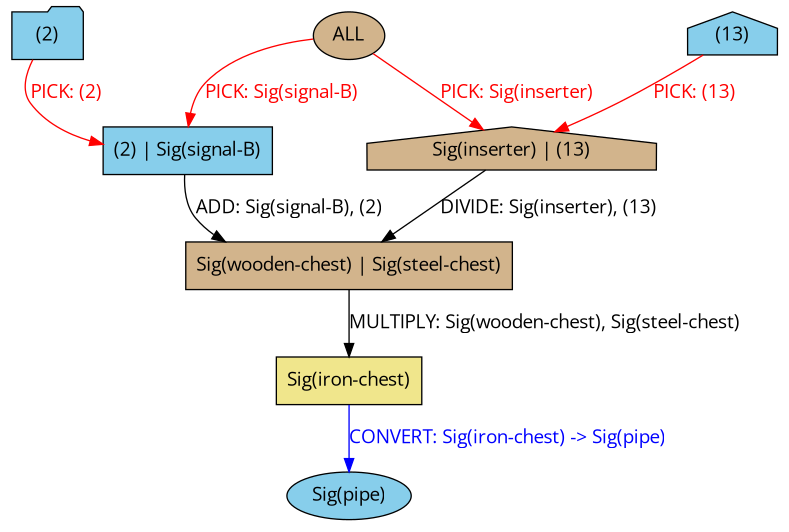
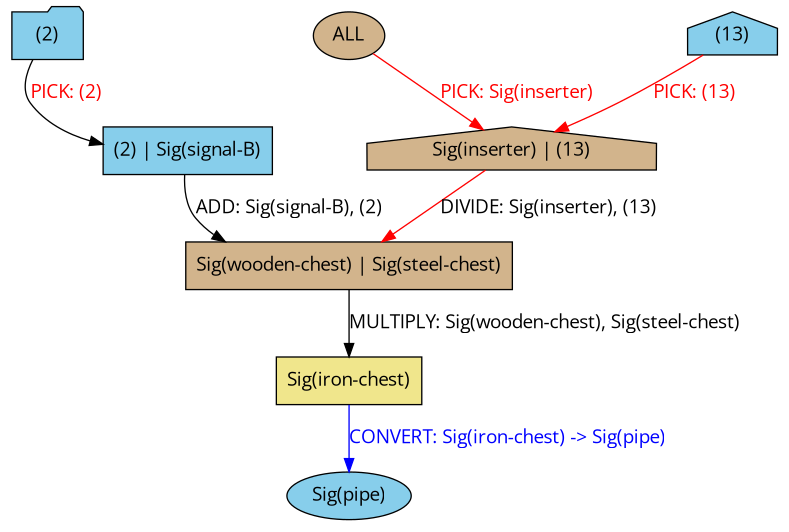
  strict digraph {
    fontname="Open Sans"
    nodesep=1
    node [fillcolor=skyblue fontname="Open Sans" shape=box style=filled]
    edge [color=red fontcolor=red fontname="Open Sans"]
    n1 [label="(2)" shape=folder]
    n2 [label="(2) | Sig(signal-B)"]
    n3 [fillcolor=tan label="Sig(wooden-chest) | Sig(steel-chest)"]
    n4 [fillcolor=tan label=ALL shape=ellipse]
    n5 [fillcolor=tan label="Sig(inserter) | (13)" shape=house]
    n6 [fillcolor=khaki label="Sig(iron-chest)"]
    n7 [label="(13)" shape=house]
    n8 [label="Sig(pipe)" shape=ellipse]
-   n1 -> n2 [label="PICK: (2)"]
+   n1 -> n2 [color=black label="PICK: (2)"]
    n2 -> n3 [color=black fontcolor=black label="ADD: Sig(signal-B), (2)"]
    n3 -> n6 [color=black fontcolor=black label="MULTIPLY: Sig(wooden-chest), Sig(steel-chest)"]
-   n4 -> n2 [label="PICK: Sig(signal-B)"]
    n4 -> n5 [label="PICK: Sig(inserter)"]
-   n5 -> n3 [color=black fontcolor=black label="DIVIDE: Sig(inserter), (13)"]
+   n5 -> n3 [fontcolor=black label="DIVIDE: Sig(inserter), (13)"]
    n6 -> n8 [color=blue fontcolor=blue label="CONVERT: Sig(iron-chest) -> Sig(pipe)"]
    n7 -> n5 [label="PICK: (13)"]
  }
